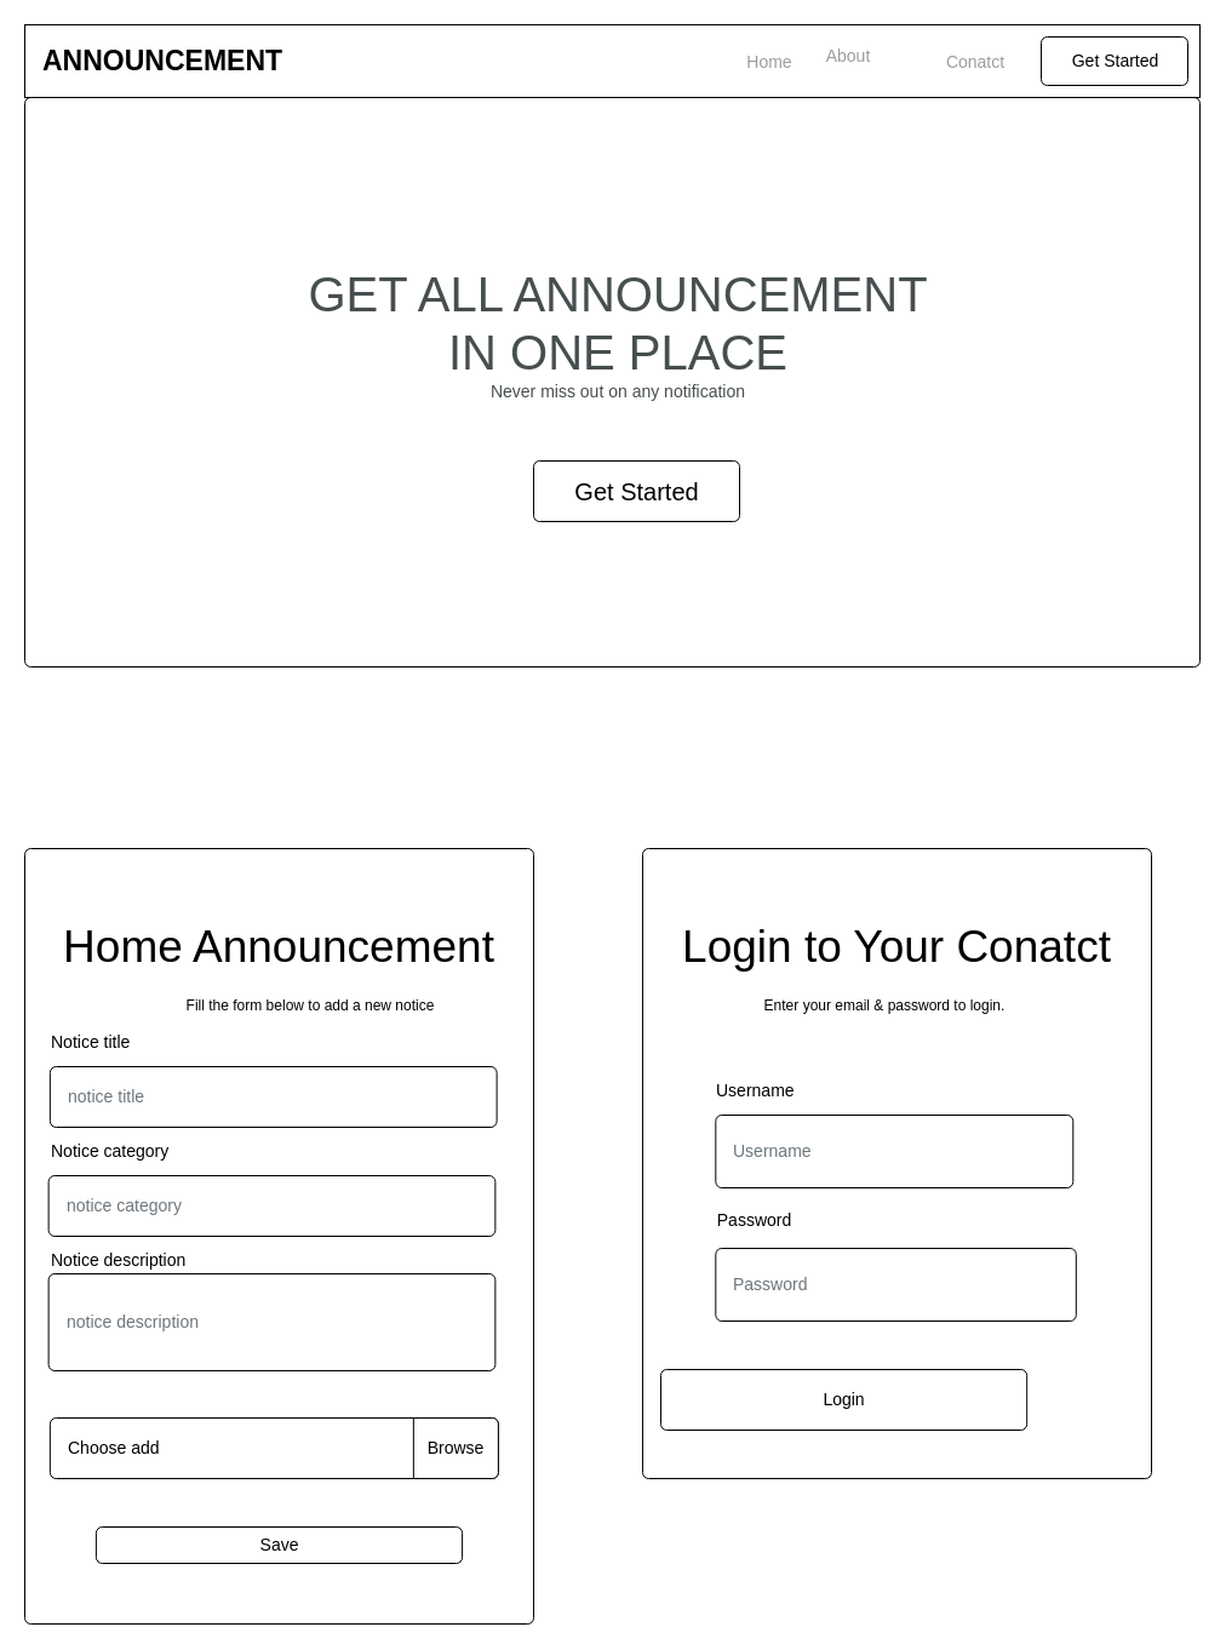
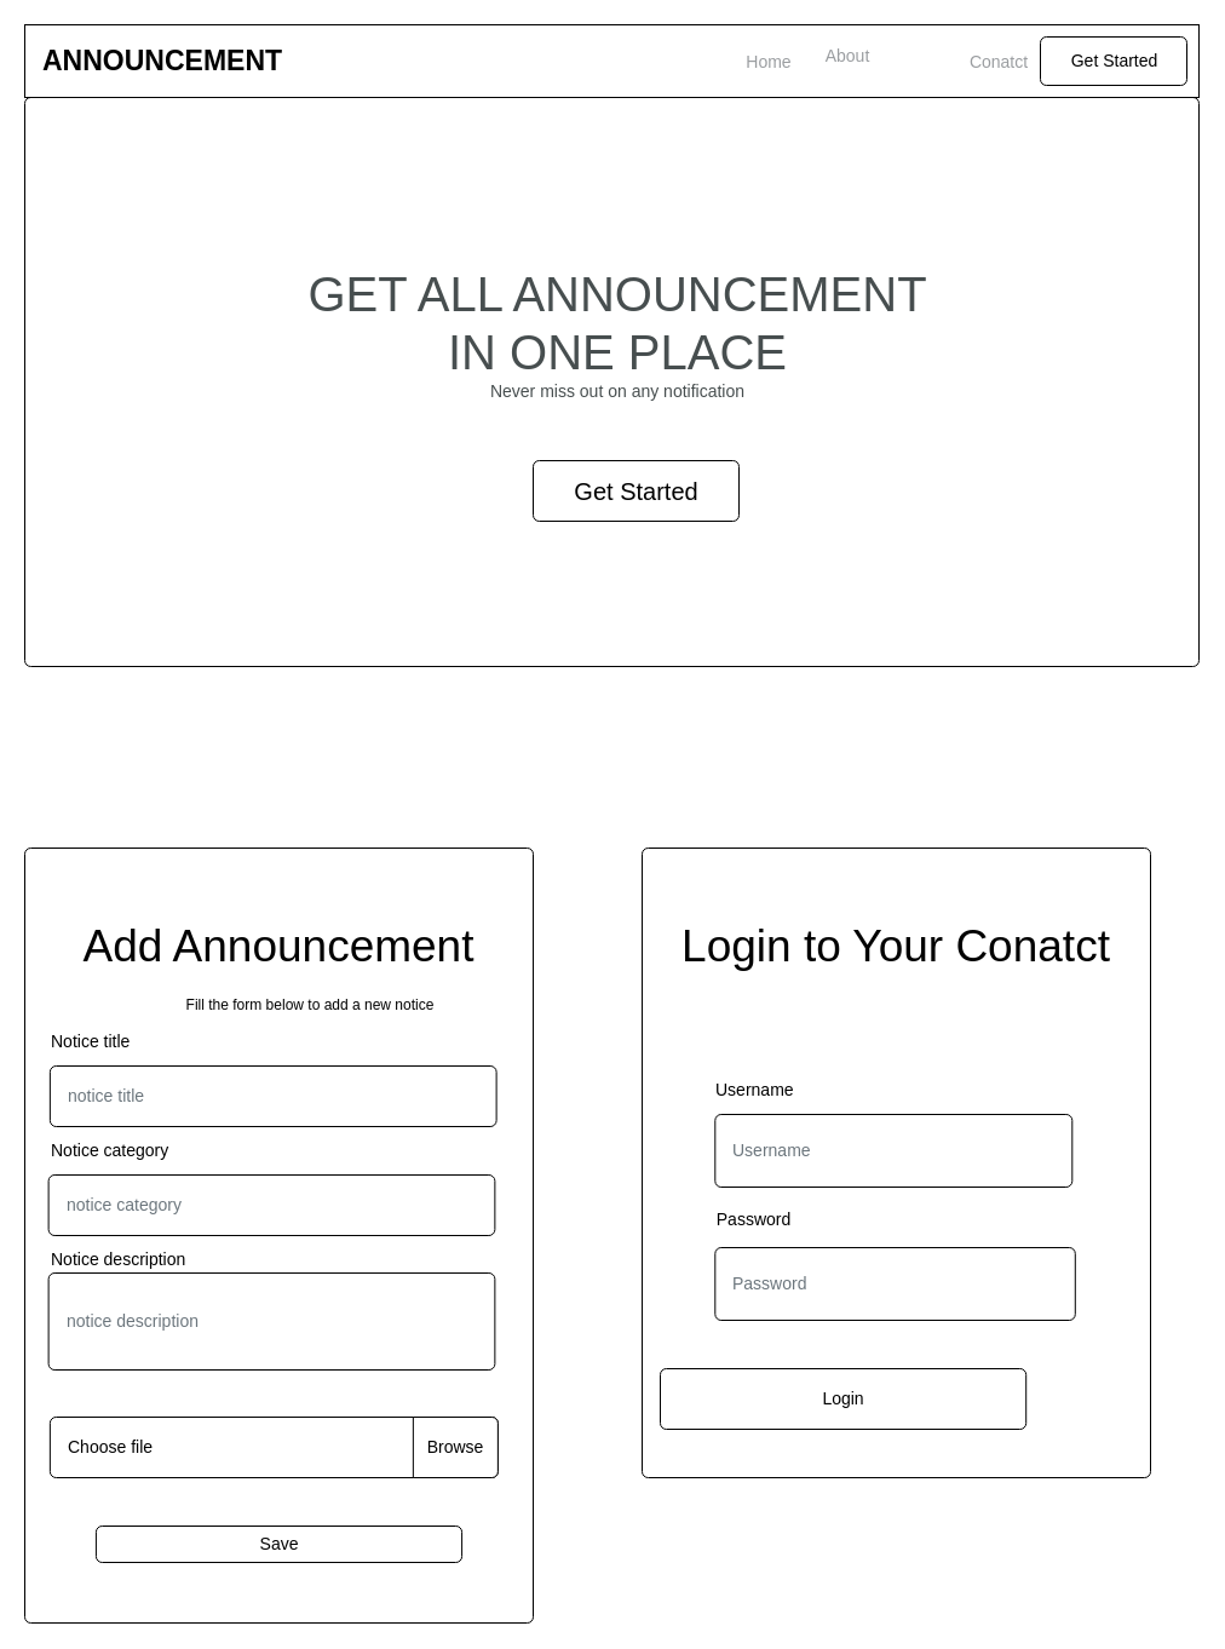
  <mxCell id="0" style=";html=1;" />
  <mxCell id="1" style=";html=1;" parent="0" />
- <mxCell id="2" value="&lt;span style=&quot;font-size: 37px&quot;&gt;Home Announcement&lt;/span&gt;" style="html=1;shadow=0;dashed=0;shape=mxgraph.bootstrap.rrect;rSize=5;html=1;whiteSpace=wrap;align=center;spacing=15;fontSize=14;verticalAlign=top;spacingTop=40;fillColor=none;" parent="1" vertex="1"><mxGeometry x="20" y="700" width="420" height="640" as="geometry" /></mxCell>
+ <mxCell id="2" value="&lt;span style=&quot;font-size: 37px&quot;&gt;Add Announcement&lt;/span&gt;" style="html=1;shadow=0;dashed=0;shape=mxgraph.bootstrap.rrect;rSize=5;html=1;whiteSpace=wrap;align=center;spacing=15;fontSize=14;verticalAlign=top;spacingTop=40;fillColor=none;" parent="1" vertex="1"><mxGeometry x="20" y="700" width="420" height="640" as="geometry" /></mxCell>
  <mxCell id="3" value="" style="html=1;shadow=0;dashed=0;shape=mxgraph.bootstrap.rrect;rSize=5;html=1;whiteSpace=wrap;align=center;spacing=15;fontSize=14;verticalAlign=top;spacingTop=40;fillColor=none;" parent="1" vertex="1"><mxGeometry x="20" y="80" width="970" height="470" as="geometry" /></mxCell>
  <mxCell id="4" value="&lt;span style=&quot;font-size: 23px&quot;&gt;&lt;b&gt;ANNOUNCEMENT&lt;/b&gt;&lt;/span&gt;" style="html=1;shadow=0;dashed=0;fontSize=16;align=left;spacing=15;fillColor=none;" parent="1" vertex="1"><mxGeometry x="20" y="20" width="970" height="60" as="geometry" /></mxCell>
  <mxCell id="5" value="Home" style="fillColor=none;strokeColor=none;fontSize=14;fontColor=#9A9DA0;align=center;" parent="4" vertex="1"><mxGeometry width="70" height="40" relative="1" as="geometry"><mxPoint x="580" y="10" as="offset" /></mxGeometry></mxCell>
  <mxCell id="6" value="Get Started" style="html=1;shadow=0;dashed=0;shape=mxgraph.bootstrap.rrect;rSize=5;fontSize=14;fillColor=none;" parent="4" vertex="1"><mxGeometry x="1" width="121" height="40" relative="1" as="geometry"><mxPoint x="-131" y="10" as="offset" /></mxGeometry></mxCell>
  <mxCell id="7" value="About" style="fillColor=none;strokeColor=none;fontSize=14;fontColor=#9A9DA0;align=center;" parent="4" vertex="1"><mxGeometry x="645" y="5" width="70" height="40" as="geometry" /></mxCell>
- <mxCell id="8" value="Conatct" style="fillColor=none;strokeColor=none;fontSize=14;fontColor=#9A9DA0;align=center;" parent="4" vertex="1"><mxGeometry x="750" y="10" width="70" height="40" as="geometry" /></mxCell>
+ <mxCell id="8" value="Conatct" style="fillColor=none;strokeColor=none;fontSize=14;fontColor=#9A9DA0;align=center;" parent="4" vertex="1"><mxGeometry x="770" y="10" width="70" height="40" as="geometry" /></mxCell>
  <mxCell id="9" value="&lt;br&gt;&lt;br&gt;&lt;div&gt;&lt;span style=&quot;color: rgb(71 , 78 , 79) ; font-family: &amp;#34;helvetica&amp;#34; ; font-size: 40px&quot;&gt;GET ALL ANNOUNCEMENT&lt;/span&gt;&lt;/div&gt;&lt;div&gt;&lt;span style=&quot;color: rgb(71 , 78 , 79) ; font-family: &amp;#34;helvetica&amp;#34; ; font-size: 40px&quot;&gt;IN ONE PLACE&lt;/span&gt;&lt;/div&gt;&lt;div&gt;&lt;span style=&quot;color: rgb(71 , 78 , 79) ; font-family: &amp;#34;helvetica&amp;#34; ; font-size: 14px&quot;&gt;Never miss out on any notification&lt;/span&gt;&lt;br&gt;&lt;/div&gt;" style="text;html=1;align=center;verticalAlign=middle;whiteSpace=wrap;rounded=0;" parent="1" vertex="1"><mxGeometry x="250" y="180" width="520" height="160" as="geometry" /></mxCell>
  <mxCell id="10" value="&lt;font style=&quot;font-size: 20px&quot; color=&quot;#000000&quot;&gt;Get Started&lt;/font&gt;" style="html=1;shadow=0;dashed=0;shape=mxgraph.bootstrap.rrect;rSize=5;fontSize=14;fontColor=#1CA5B8;fillColor=none;" parent="1" vertex="1"><mxGeometry x="440" y="380" width="170" height="50" as="geometry" /></mxCell>
  <mxCell id="11" value="notice title" style="html=1;shadow=0;dashed=0;shape=mxgraph.bootstrap.rrect;rSize=5;fillColor=none;align=left;spacing=15;fontSize=14;fontColor=#6C767D;" parent="1" vertex="1"><mxGeometry x="40.87" y="880" width="368.75" height="50" as="geometry" /></mxCell>
  <mxCell id="12" value="notice category" style="html=1;shadow=0;dashed=0;shape=mxgraph.bootstrap.rrect;rSize=5;fillColor=none;align=left;spacing=15;fontSize=14;fontColor=#6C767D;" parent="1" vertex="1"><mxGeometry x="39.62" y="970" width="368.75" height="50" as="geometry" /></mxCell>
  <mxCell id="13" value="Save" style="html=1;shadow=0;dashed=0;shape=mxgraph.bootstrap.rrect;rSize=5;align=center;fontSize=14;fillColor=none;" parent="1" vertex="1"><mxGeometry x="78.91" y="1260" width="302.19" height="30" as="geometry" /></mxCell>
  <mxCell id="14" value="&lt;font style=&quot;font-size: 14px&quot;&gt;Notice title&lt;/font&gt;" style="text;html=1;strokeColor=none;fillColor=none;align=left;verticalAlign=middle;whiteSpace=wrap;rounded=0;" parent="1" vertex="1"><mxGeometry x="39.62" y="850" width="108.75" height="20" as="geometry" /></mxCell>
  <mxCell id="15" value="&lt;span style=&quot;font-size: 14px&quot;&gt;Notice category&lt;/span&gt;" style="text;html=1;strokeColor=none;fillColor=none;align=left;verticalAlign=middle;whiteSpace=wrap;rounded=0;" parent="1" vertex="1"><mxGeometry x="39.62" y="940" width="108.75" height="20" as="geometry" /></mxCell>
  <mxCell id="16" value="Fill the form below to add a new notice" style="text;align=center;verticalAlign=middle;rounded=0;whiteSpace=wrap;html=1;" parent="1" vertex="1"><mxGeometry x="85.63" y="820" width="340" height="20" as="geometry" /></mxCell>
  <mxCell id="17" value="&lt;span style=&quot;font-size: 37px&quot;&gt;Login to Your Conatct&lt;/span&gt;&lt;br&gt;&lt;div style=&quot;text-align: left ; font-size: 17px&quot;&gt;&lt;br&gt;&lt;/div&gt;" style="html=1;shadow=0;dashed=0;shape=mxgraph.bootstrap.rrect;rSize=5;html=1;whiteSpace=wrap;align=center;spacing=15;fontSize=14;verticalAlign=top;spacingTop=40;fillColor=none;" parent="1" vertex="1"><mxGeometry x="530" y="700" width="420" height="520" as="geometry" /></mxCell>
  <mxCell id="18" value="Username" style="html=1;shadow=0;dashed=0;shape=mxgraph.bootstrap.rrect;rSize=5;fillColor=none;align=left;spacing=15;fontSize=14;fontColor=#6C767D;" parent="1" vertex="1"><mxGeometry x="590.31" y="920" width="295" height="60" as="geometry" /></mxCell>
  <mxCell id="19" value="Password" style="html=1;shadow=0;dashed=0;shape=mxgraph.bootstrap.rrect;rSize=5;fillColor=none;align=left;spacing=15;fontSize=14;fontColor=#6C767D;" parent="1" vertex="1"><mxGeometry x="590.31" y="1030" width="297.5" height="60" as="geometry" /></mxCell>
  <mxCell id="20" value="Login" style="html=1;shadow=0;dashed=0;shape=mxgraph.bootstrap.rrect;rSize=5;align=center;fontSize=14;fillColor=none;" parent="1" vertex="1"><mxGeometry x="545" y="1130" width="302.19" height="50" as="geometry" /></mxCell>
  <mxCell id="21" value="&lt;font style=&quot;font-size: 14px&quot;&gt;Username&lt;/font&gt;" style="text;html=1;strokeColor=none;fillColor=none;align=left;verticalAlign=middle;whiteSpace=wrap;rounded=0;" parent="1" vertex="1"><mxGeometry x="589.06" y="890" width="108.75" height="20" as="geometry" /></mxCell>
  <mxCell id="22" value="&lt;font style=&quot;font-size: 14px&quot;&gt;Password&lt;/font&gt;" style="text;html=1;strokeColor=none;fillColor=none;align=center;verticalAlign=middle;whiteSpace=wrap;rounded=0;" parent="1" vertex="1"><mxGeometry x="567.81" y="997" width="108.75" height="20" as="geometry" /></mxCell>
- <mxCell id="23" value="Enter your email &amp;amp; password to login." style="text;align=center;verticalAlign=middle;rounded=0;whiteSpace=wrap;html=1;" parent="1" vertex="1"><mxGeometry x="560" y="820" width="340" height="20" as="geometry" /></mxCell>
  <mxCell id="24" value="notice description" style="html=1;shadow=0;dashed=0;shape=mxgraph.bootstrap.rrect;rSize=5;fillColor=none;align=left;spacing=15;fontSize=14;fontColor=#6C767D;" parent="1" vertex="1"><mxGeometry x="39.62" y="1051" width="368.75" height="80" as="geometry" /></mxCell>
  <mxCell id="25" value="&lt;span style=&quot;font-size: 14px&quot;&gt;Notice description&lt;/span&gt;" style="text;html=1;strokeColor=none;fillColor=none;align=left;verticalAlign=middle;whiteSpace=wrap;rounded=0;" parent="1" vertex="1"><mxGeometry x="40.38" y="1030" width="128.37" height="20" as="geometry" /></mxCell>
- <mxCell id="26" value="Choose add" style="html=1;shadow=0;dashed=0;shape=mxgraph.bootstrap.rrect;rSize=5;html=1;whiteSpace=wrap;align=left;spacingLeft=0;spacing=15;fontSize=14;fillColor=none;" parent="1" vertex="1"><mxGeometry x="40.87" y="1170" width="370" height="50" as="geometry" /></mxCell>
+ <mxCell id="26" value="Choose file" style="html=1;shadow=0;dashed=0;shape=mxgraph.bootstrap.rrect;rSize=5;html=1;whiteSpace=wrap;align=left;spacingLeft=0;spacing=15;fontSize=14;fillColor=none;" parent="1" vertex="1"><mxGeometry x="40.87" y="1170" width="370" height="50" as="geometry" /></mxCell>
  <mxCell id="27" value="Browse" style="html=1;shadow=0;dashed=0;shape=mxgraph.bootstrap.rightButton;rSize=5;perimeter=none;whiteSpace=wrap;resizeHeight=1;fontSize=14;" parent="26" vertex="1"><mxGeometry x="1" width="70" height="50" relative="1" as="geometry"><mxPoint x="-70" as="offset" /></mxGeometry></mxCell>
